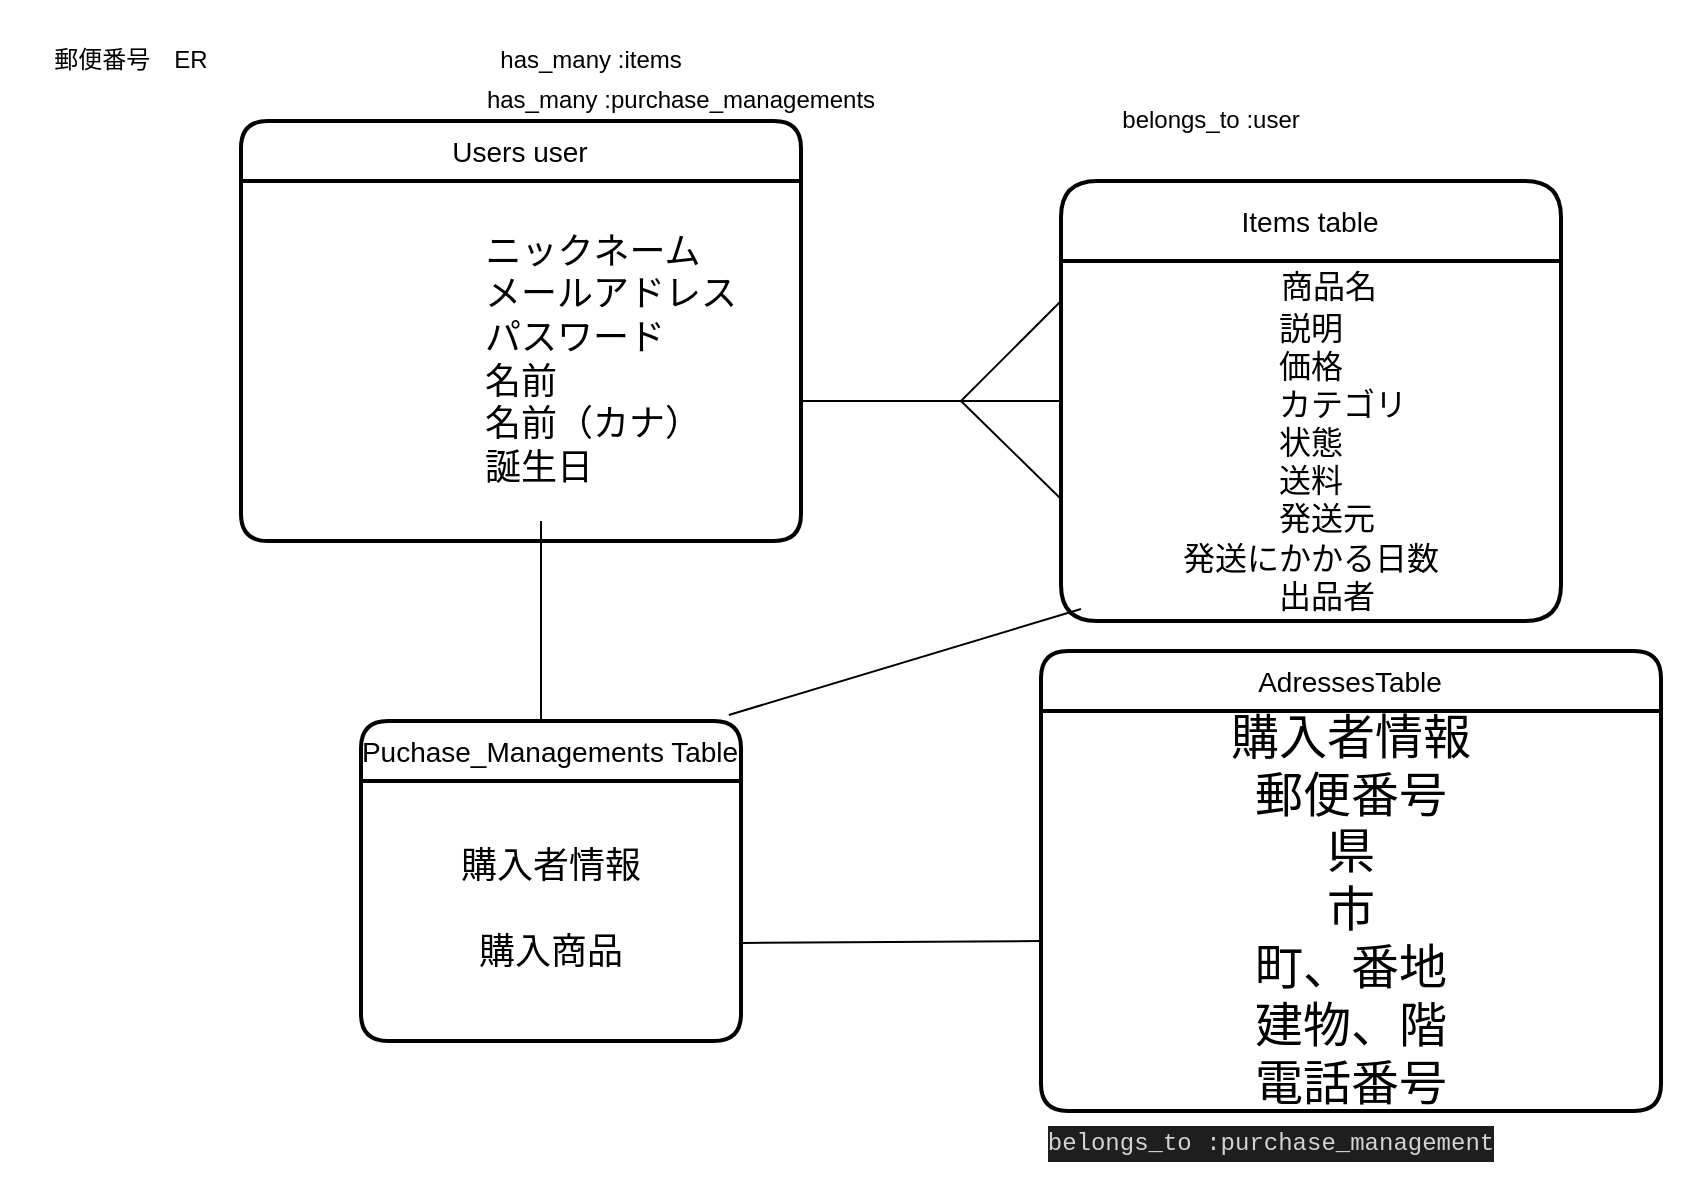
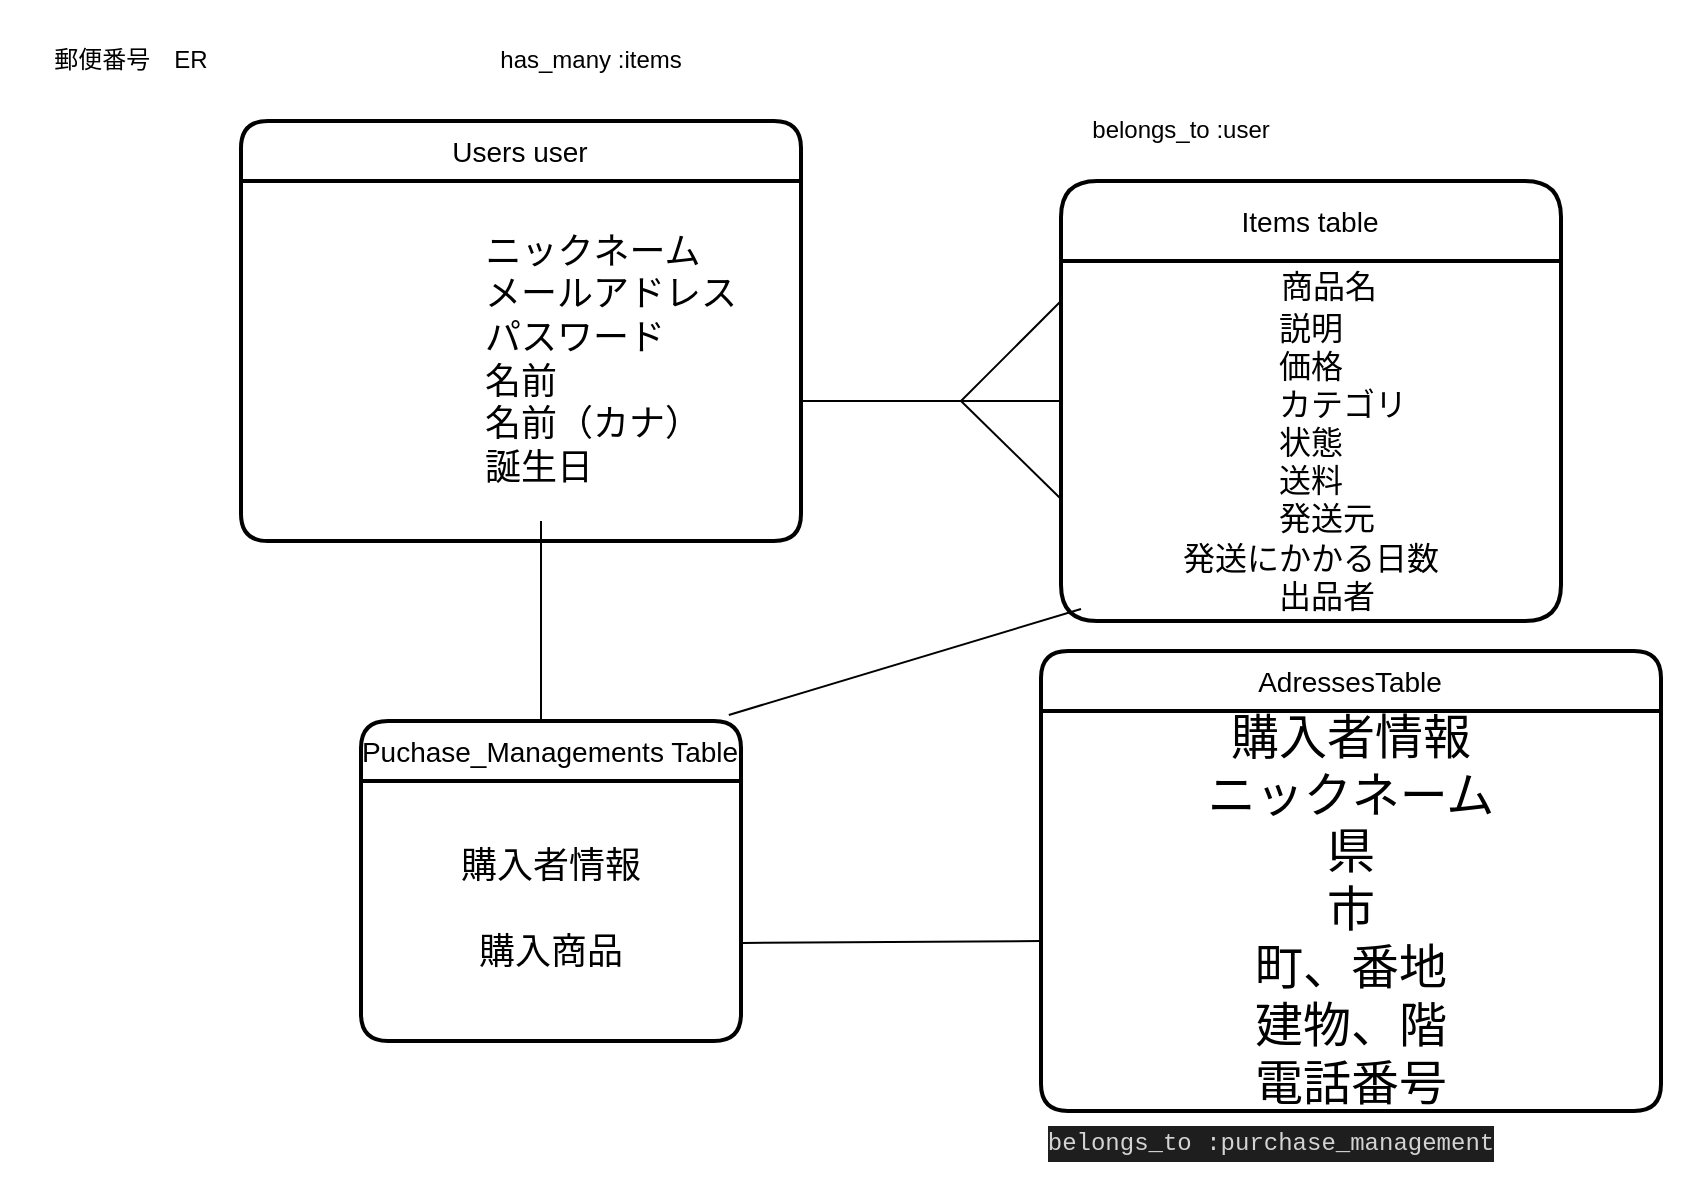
  <mxCell id="0" />
  <mxCell id="1" parent="0" />
  <mxCell id="2" value="Users user" style="swimlane;childLayout=stackLayout;horizontal=1;startSize=30;horizontalStack=0;rounded=1;fontSize=14;fontStyle=0;strokeWidth=2;resizeParent=0;resizeLast=1;shadow=0;dashed=0;align=center;" vertex="1" parent="1"><mxGeometry x="120" y="60" width="280" height="210" as="geometry" /></mxCell>
  <mxCell id="3" value="&lt;font style=&quot;font-size: 18px&quot;&gt;　　　　ニックネーム&lt;br&gt;&lt;/font&gt;&lt;font style=&quot;font-size: 18px&quot;&gt;　　　　　メールアドレス&lt;br&gt;　　　パスワード&lt;br&gt;名前&lt;br&gt;　　　　名前（カナ）&lt;br&gt;　誕生日&lt;br&gt;&lt;/font&gt;" style="text;html=1;align=center;verticalAlign=middle;resizable=0;points=[];autosize=1;" vertex="1" parent="2"><mxGeometry y="30" width="280" height="180" as="geometry" /></mxCell>
  <mxCell id="4" value="Items table" style="swimlane;childLayout=stackLayout;horizontal=1;startSize=40;horizontalStack=0;rounded=1;fontSize=14;fontStyle=0;strokeWidth=2;resizeParent=0;resizeLast=1;shadow=0;dashed=0;align=center;" vertex="1" parent="1"><mxGeometry x="530" y="90" width="250" height="220" as="geometry" /></mxCell>
  <mxCell id="5" value="&lt;font style=&quot;font-size: 18px&quot;&gt;　&lt;/font&gt;&lt;font&gt;&lt;font size=&quot;3&quot;&gt;商品名&lt;br&gt;説明&lt;br&gt;価格&lt;br&gt;　　カテゴリ&lt;br&gt;状態&lt;br&gt;送料&lt;br&gt;　発送元&lt;br&gt;発送にかかる日数&lt;br&gt;　出品者&lt;/font&gt;&lt;br&gt;&lt;/font&gt;" style="text;html=1;align=center;verticalAlign=middle;resizable=0;points=[];autosize=1;" vertex="1" parent="4"><mxGeometry y="40" width="250" height="180" as="geometry" /></mxCell>
  <mxCell id="6" value="" style="line;strokeWidth=1;rotatable=0;dashed=0;labelPosition=right;align=left;verticalAlign=middle;spacingTop=0;spacingLeft=6;points=[];portConstraint=eastwest;" vertex="1" parent="1"><mxGeometry x="400" y="195" width="130" height="10" as="geometry" /></mxCell>
  <mxCell id="7" value="" style="endArrow=none;html=1;" edge="1" parent="1"><mxGeometry width="50" height="50" relative="1" as="geometry"><mxPoint x="480" y="200" as="sourcePoint" /><mxPoint x="530" y="150" as="targetPoint" /><Array as="points"><mxPoint x="500" y="180" /></Array></mxGeometry></mxCell>
  <mxCell id="8" value="" style="endArrow=none;html=1;exitX=-0.003;exitY=0.657;exitDx=0;exitDy=0;exitPerimeter=0;" edge="1" parent="1" source="5"><mxGeometry width="50" height="50" relative="1" as="geometry"><mxPoint x="430" y="250" as="sourcePoint" /><mxPoint x="480" y="200" as="targetPoint" /></mxGeometry></mxCell>
  <mxCell id="9" value="has_many :items" style="text;html=1;align=center;verticalAlign=middle;resizable=0;points=[];autosize=1;" vertex="1" parent="1"><mxGeometry x="110" y="20" width="370" height="20" as="geometry" /></mxCell>
- <mxCell id="10" value="has_many :purchase_managements" style="text;html=1;align=center;verticalAlign=middle;resizable=0;points=[];autosize=1;" vertex="1" parent="1"><mxGeometry x="235" y="40" width="210" height="20" as="geometry" /></mxCell>
- <mxCell id="11" value="belongs_to :user" style="text;html=1;align=center;verticalAlign=middle;resizable=0;points=[];autosize=1;" vertex="1" parent="1"><mxGeometry x="555" y="50" width="100" height="20" as="geometry" /></mxCell>
+ <mxCell id="11" value="belongs_to :user" style="text;html=1;align=center;verticalAlign=middle;resizable=0;points=[];autosize=1;" vertex="1" parent="1"><mxGeometry x="540" y="55" width="100" height="20" as="geometry" /></mxCell>
  <mxCell id="12" value="AdressesTable" style="swimlane;childLayout=stackLayout;horizontal=1;startSize=30;horizontalStack=0;rounded=1;fontSize=14;fontStyle=0;strokeWidth=2;resizeParent=0;resizeLast=1;shadow=0;dashed=0;align=center;" vertex="1" parent="1"><mxGeometry x="520" y="325" width="310" height="230" as="geometry"><mxRectangle x="70" y="380" width="120" height="30" as="alternateBounds" /></mxGeometry></mxCell>
- <mxCell id="13" value="&lt;font style=&quot;font-size: 24px&quot;&gt;購入者情報&lt;br&gt;郵便番号&lt;br&gt;県&lt;br&gt;市&lt;br&gt;町、番地&lt;br&gt;建物、階&lt;br&gt;電話番号&lt;/font&gt;" style="text;html=1;align=center;verticalAlign=middle;resizable=0;points=[];autosize=1;" vertex="1" parent="12"><mxGeometry y="30" width="310" height="200" as="geometry" /></mxCell>
+ <mxCell id="13" value="&lt;font style=&quot;font-size: 24px&quot;&gt;購入者情報&lt;br&gt;ニックネーム&lt;br&gt;県&lt;br&gt;市&lt;br&gt;町、番地&lt;br&gt;建物、階&lt;br&gt;電話番号&lt;/font&gt;" style="text;html=1;align=center;verticalAlign=middle;resizable=0;points=[];autosize=1;" vertex="1" parent="12"><mxGeometry y="30" width="310" height="200" as="geometry" /></mxCell>
  <mxCell id="14" value="Puchase_Managements Table" style="swimlane;childLayout=stackLayout;horizontal=1;startSize=30;horizontalStack=0;rounded=1;fontSize=14;fontStyle=0;strokeWidth=2;resizeParent=0;resizeLast=1;shadow=0;dashed=0;align=center;" vertex="1" parent="1"><mxGeometry x="180" y="360" width="190" height="160" as="geometry" /></mxCell>
  <mxCell id="15" value="&lt;font style=&quot;font-size: 18px&quot;&gt;購入者情報&lt;br&gt;&lt;br&gt;購入商品&lt;/font&gt;" style="text;html=1;align=center;verticalAlign=middle;resizable=0;points=[];autosize=1;" vertex="1" parent="14"><mxGeometry y="30" width="190" height="130" as="geometry" /></mxCell>
  <mxCell id="16" value="" style="endArrow=none;html=1;rounded=0;exitX=1.005;exitY=0.623;exitDx=0;exitDy=0;exitPerimeter=0;" edge="1" parent="1" source="15"><mxGeometry relative="1" as="geometry"><mxPoint x="390" y="470" as="sourcePoint" /><mxPoint x="520" y="470" as="targetPoint" /></mxGeometry></mxCell>
  <mxCell id="17" value="" style="endArrow=none;html=1;" edge="1" parent="1"><mxGeometry width="50" height="50" relative="1" as="geometry"><mxPoint x="270" y="360" as="sourcePoint" /><mxPoint x="270" y="260" as="targetPoint" /></mxGeometry></mxCell>
  <mxCell id="18" value="" style="endArrow=none;html=1;exitX=0.968;exitY=-0.019;exitDx=0;exitDy=0;exitPerimeter=0;" edge="1" parent="1" source="14"><mxGeometry width="50" height="50" relative="1" as="geometry"><mxPoint x="430" y="330" as="sourcePoint" /><mxPoint x="540" y="304" as="targetPoint" /></mxGeometry></mxCell>
  <mxCell id="19" value="&lt;div style=&quot;color: rgb(212 , 212 , 212) ; background-color: rgb(30 , 30 , 30) ; font-family: &amp;#34;menlo&amp;#34; , &amp;#34;monaco&amp;#34; , &amp;#34;courier new&amp;#34; , monospace ; line-height: 18px&quot;&gt;belongs_to :purchase_management&lt;/div&gt;" style="text;html=1;align=center;verticalAlign=middle;resizable=0;points=[];autosize=1;" vertex="1" parent="1"><mxGeometry x="480" y="570" width="310" as="geometry" /></mxCell>
  <mxCell id="20" value="郵便番号　ER" style="text;html=1;align=center;verticalAlign=middle;resizable=0;points=[];autosize=1;" vertex="1" parent="1"><mxGeometry x="20" y="20" width="90" height="20" as="geometry" /></mxCell>
